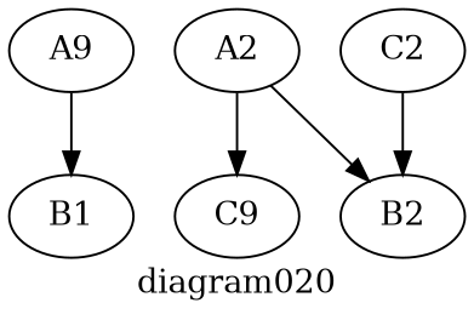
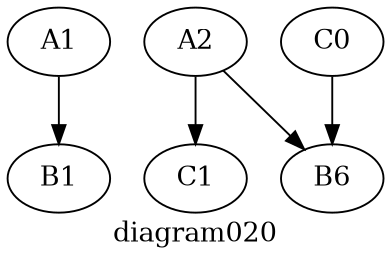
  digraph {
    label=diagram020
    rankdir=TB
-   A1 [label=A9]
+   A1
    B1
    A2
-   C1 [label=C9]
-   B2
-   C2
+   C1
+   B2 [label=B6]
+   C2 [label=C0]
    A1 -> B1
    A2 -> C1
    A2 -> B2
    C2 -> B2
  }
